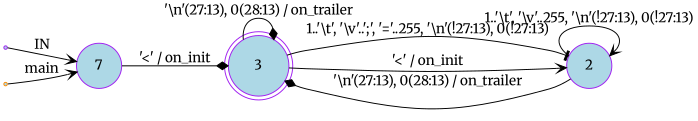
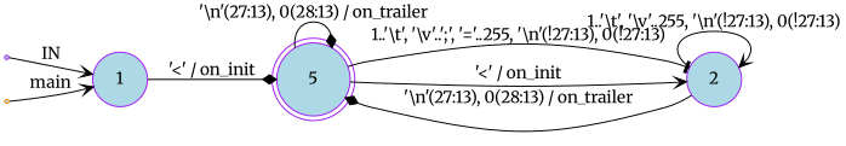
  digraph {
    fontname=Merriweather
    rankdir=LR
    node [color=purple fillcolor=lightblue fontname=Merriweather shape=point style=filled fixedsize=true]
    edge [arrowhead=vee fontname=Merriweather]
    ENTRY [fixedsize=""]
-   1 [height=0.65 shape=circle label=7]
-   3 [height=0.65 shape=doublecircle]
+   1 [height=0.65 shape=circle]
+   3 [height=0.65 shape=doublecircle label=5]
    en_1 [color=darkorange fixedsize=""]
    2 [height=0.65 shape=circle]
    ENTRY -> 1 [label=IN]
    1 -> 3 [arrowhead=diamond label="'<' / on_init"]
    3 -> 3 [arrowhead=diamond label="'\\n'(27:13), 0(28:13) / on_trailer"]
    3 -> 2 [arrowhead=tee label="1..'\\t', '\\v'..';', '='..255, '\\n'(!27:13), 0(!27:13)"]
    3 -> 2 [label="'<' / on_init"]
    en_1 -> 1 [label=main]
    2 -> 3 [arrowhead=diamond label="'\\n'(27:13), 0(28:13) / on_trailer"]
    2 -> 2 [label="1..'\\t', '\\v'..255, '\\n'(!27:13), 0(!27:13)"]
  }
